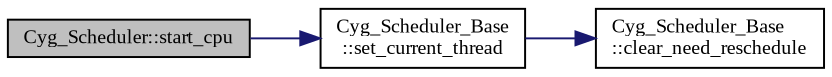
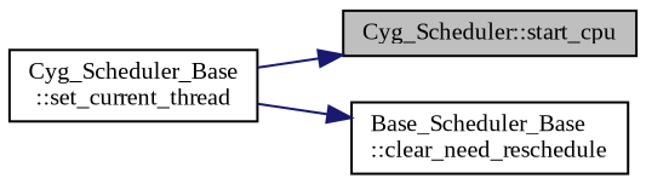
  digraph {
    fontname="Liberation Serif"
    rankdir=LR
    node [color=black fillcolor=white fontname="Liberation Serif" fontsize=10 shape=record style=filled]
    edge [color=midnightblue fontname="Liberation Serif" fontsize=10 labelfontname=Helvetica labelfontsize=10 style=solid]
    n1 [fillcolor=grey75 fontcolor=black height=0.2 label="Cyg_Scheduler::start_cpu" width=0.4]
    n2 [height=0.2 label="Cyg_Scheduler_Base\l::set_current_thread" width=0.4]
-   n3 [height=0.2 label="Cyg_Scheduler_Base\l::clear_need_reschedule" width=0.4]
-   n1 -> n2
+   n3 [height=0.2 label="Base_Scheduler_Base\l::clear_need_reschedule" width=0.4]
+   n2 -> n1
    n2 -> n3
  }
